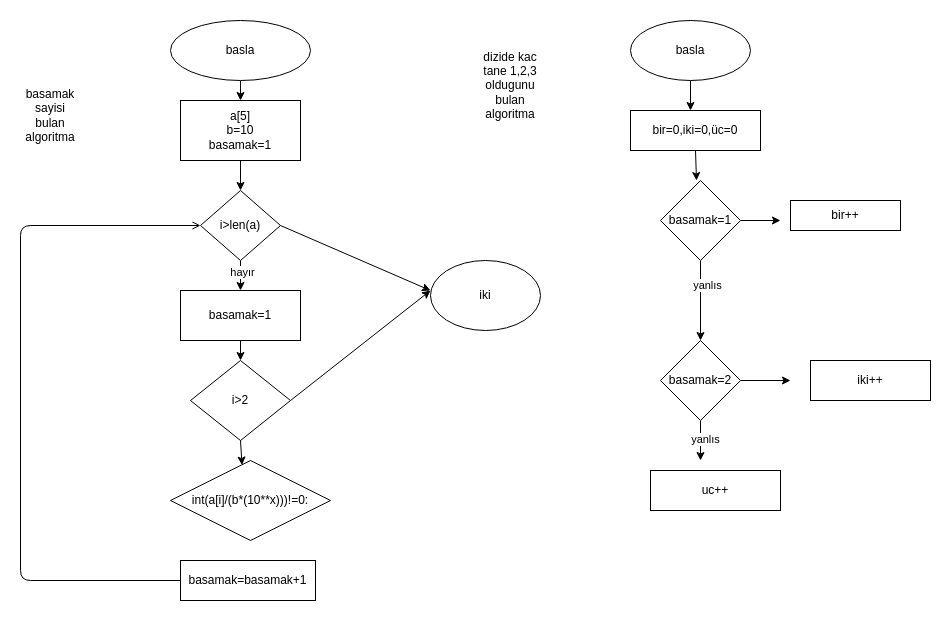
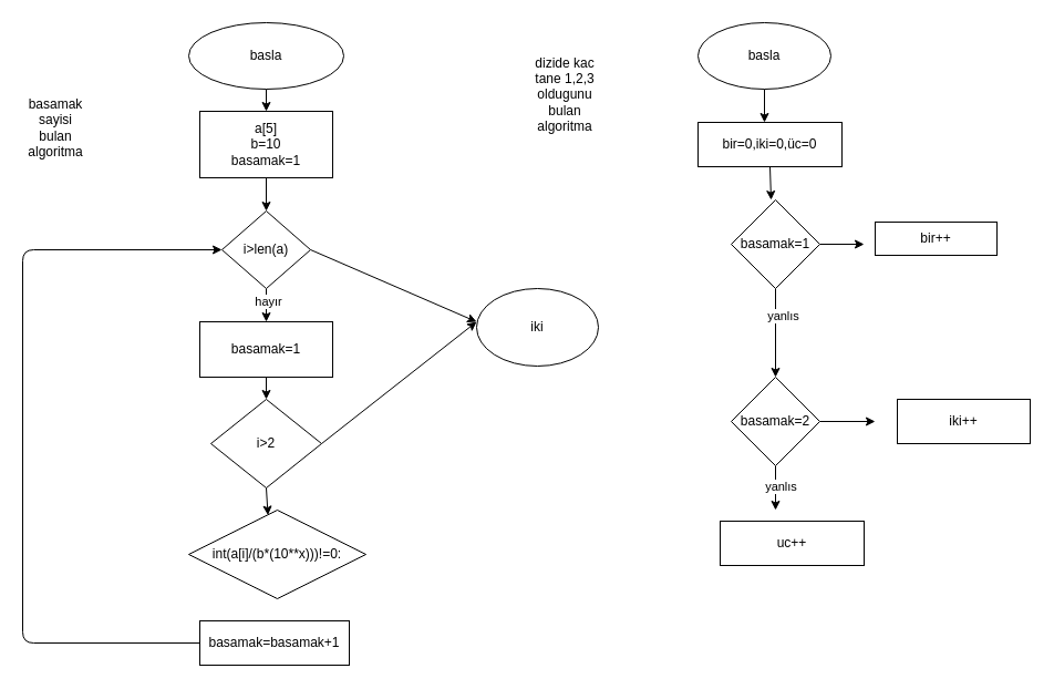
  <mxCell id="0" />
  <mxCell id="1" parent="0" />
  <mxCell id="2" style="edgeStyle=none;html=1;exitX=0.5;exitY=1;exitDx=0;exitDy=0;entryX=0.5;entryY=0;entryDx=0;entryDy=0;" parent="1" source="3" target="5" edge="1"><mxGeometry relative="1" as="geometry" /></mxCell>
  <mxCell id="3" value="basla" style="ellipse;whiteSpace=wrap;html=1;" parent="1" vertex="1"><mxGeometry x="170" y="20" width="140" height="60" as="geometry" /></mxCell>
  <mxCell id="4" style="edgeStyle=none;html=1;exitX=0.5;exitY=1;exitDx=0;exitDy=0;entryX=0.5;entryY=0;entryDx=0;entryDy=0;" parent="1" source="5" target="9" edge="1"><mxGeometry relative="1" as="geometry" /></mxCell>
  <mxCell id="5" value="a[5]&lt;div&gt;&lt;div&gt;b=10&lt;/div&gt;&lt;div&gt;basamak=1&lt;/div&gt;&lt;/div&gt;" style="rounded=0;whiteSpace=wrap;html=1;" parent="1" vertex="1"><mxGeometry x="180" y="100" width="120" height="60" as="geometry" /></mxCell>
  <mxCell id="6" style="edgeStyle=none;html=1;exitX=0.5;exitY=1;exitDx=0;exitDy=0;entryX=0.5;entryY=0;entryDx=0;entryDy=0;" parent="1" source="9" target="11" edge="1"><mxGeometry relative="1" as="geometry" /></mxCell>
  <mxCell id="7" value="hayır" style="edgeLabel;html=1;align=center;verticalAlign=middle;resizable=0;points=[];" parent="6" vertex="1" connectable="0"><mxGeometry x="-0.29" y="1" relative="1" as="geometry"><mxPoint as="offset" /></mxGeometry></mxCell>
  <mxCell id="8" style="edgeStyle=none;html=1;exitX=1;exitY=0.5;exitDx=0;exitDy=0;" parent="1" source="9" edge="1"><mxGeometry relative="1" as="geometry"><mxPoint x="430" y="290" as="targetPoint" /></mxGeometry></mxCell>
  <mxCell id="9" value="i&amp;gt;len(a)" style="rhombus;whiteSpace=wrap;html=1;" parent="1" vertex="1"><mxGeometry x="200" y="190" width="80" height="70" as="geometry" /></mxCell>
  <mxCell id="10" style="edgeStyle=none;html=1;exitX=0.5;exitY=1;exitDx=0;exitDy=0;" parent="1" source="11" target="13" edge="1"><mxGeometry relative="1" as="geometry" /></mxCell>
  <mxCell id="11" value="basamak=1" style="rounded=0;whiteSpace=wrap;html=1;" parent="1" vertex="1"><mxGeometry x="180" y="290" width="120" height="50" as="geometry" /></mxCell>
  <mxCell id="12" style="edgeStyle=none;html=1;exitX=1;exitY=0.5;exitDx=0;exitDy=0;" parent="1" source="13" edge="1"><mxGeometry relative="1" as="geometry"><mxPoint x="430" y="290" as="targetPoint" /></mxGeometry></mxCell>
  <mxCell id="13" value="i&amp;gt;2" style="rhombus;whiteSpace=wrap;html=1;" parent="1" vertex="1"><mxGeometry x="190" y="360" width="100" height="80" as="geometry" /></mxCell>
  <mxCell id="14" value="int(a[i]/(b*(10**x)))!=0:" style="rhombus;whiteSpace=wrap;html=1;" parent="1" vertex="1"><mxGeometry x="170" y="460" width="160" height="80" as="geometry" /></mxCell>
  <mxCell id="15" value="basamak=basamak+1" style="rounded=0;whiteSpace=wrap;html=1;" parent="1" vertex="1"><mxGeometry x="180" y="560" width="135" height="40" as="geometry" /></mxCell>
  <mxCell id="16" style="edgeStyle=none;html=1;exitX=0.5;exitY=1;exitDx=0;exitDy=0;entryX=0.447;entryY=0.057;entryDx=0;entryDy=0;entryPerimeter=0;" parent="1" source="13" target="14" edge="1"><mxGeometry relative="1" as="geometry" /></mxCell>
  <mxCell id="17" value="iki" style="ellipse;whiteSpace=wrap;html=1;" parent="1" vertex="1"><mxGeometry x="430" y="260" width="110" height="70" as="geometry" /></mxCell>
- <mxCell id="18" style="edgeStyle=none;html=1;exitX=0;exitY=0.5;exitDx=0;exitDy=0;entryX=0;entryY=0.5;entryDx=0;entryDy=0;endArrow=open;" parent="1" source="15" edge="1" target="9"><mxGeometry relative="1" as="geometry"><mxPoint x="25.04" y="270" as="targetPoint" /><Array as="points"><mxPoint y="580" x="20" /><mxPoint y="225" x="20" /></Array></mxGeometry></mxCell>
+ <mxCell id="18" style="edgeStyle=none;html=1;exitX=0;exitY=0.5;exitDx=0;exitDy=0;entryX=0;entryY=0.5;entryDx=0;entryDy=0;" parent="1" source="15" edge="1" target="9"><mxGeometry relative="1" as="geometry"><mxPoint x="25.04" y="270" as="targetPoint" /><Array as="points"><mxPoint y="580" x="20" /><mxPoint y="225" x="20" /></Array></mxGeometry></mxCell>
  <mxCell id="19" value="basamak sayisi bulan algoritma" style="text;html=1;align=center;verticalAlign=middle;whiteSpace=wrap;rounded=0;" parent="1" vertex="1"><mxGeometry y="100" width="60" height="30" as="geometry" x="20" /></mxCell>
  <mxCell id="20" style="edgeStyle=none;html=1;exitX=0.5;exitY=1;exitDx=0;exitDy=0;" parent="1" source="21" edge="1"><mxGeometry relative="1" as="geometry"><mxPoint x="690" y="110" as="targetPoint" /></mxGeometry></mxCell>
  <mxCell id="21" value="basla" style="ellipse;whiteSpace=wrap;html=1;" parent="1" vertex="1"><mxGeometry x="630" y="20" width="120" height="60" as="geometry" /></mxCell>
  <mxCell id="22" style="edgeStyle=none;html=1;exitX=1;exitY=0.5;exitDx=0;exitDy=0;" parent="1" source="25" edge="1"><mxGeometry relative="1" as="geometry"><mxPoint x="780" y="220" as="targetPoint" /></mxGeometry></mxCell>
  <mxCell id="23" style="edgeStyle=none;html=1;exitX=0.5;exitY=1;exitDx=0;exitDy=0;entryX=0.5;entryY=0;entryDx=0;entryDy=0;" parent="1" source="25" target="29" edge="1"><mxGeometry relative="1" as="geometry" /></mxCell>
  <mxCell id="24" value="yanlıs" style="edgeLabel;html=1;align=center;verticalAlign=middle;resizable=0;points=[];" parent="23" vertex="1" connectable="0"><mxGeometry x="-0.4" y="6" relative="1" as="geometry"><mxPoint as="offset" /></mxGeometry></mxCell>
  <mxCell id="25" value="basamak=1" style="rhombus;whiteSpace=wrap;html=1;" parent="1" vertex="1"><mxGeometry x="660" y="180" width="80" height="80" as="geometry" /></mxCell>
  <mxCell id="26" style="edgeStyle=none;html=1;exitX=1;exitY=0.5;exitDx=0;exitDy=0;" parent="1" source="29" edge="1"><mxGeometry relative="1" as="geometry"><mxPoint x="790" y="380" as="targetPoint" /></mxGeometry></mxCell>
  <mxCell id="27" style="edgeStyle=none;html=1;exitX=0.5;exitY=1;exitDx=0;exitDy=0;" parent="1" source="29" edge="1"><mxGeometry relative="1" as="geometry"><mxPoint x="700" y="460" as="targetPoint" /></mxGeometry></mxCell>
  <mxCell id="28" value="yanlıs" style="edgeLabel;html=1;align=center;verticalAlign=middle;resizable=0;points=[];" parent="27" vertex="1" connectable="0"><mxGeometry x="-0.1" y="4" relative="1" as="geometry"><mxPoint as="offset" /></mxGeometry></mxCell>
  <mxCell id="29" value="basamak=2" style="rhombus;whiteSpace=wrap;html=1;" parent="1" vertex="1"><mxGeometry x="660" y="340" width="80" height="80" as="geometry" /></mxCell>
  <mxCell id="30" style="edgeStyle=none;html=1;exitX=0.5;exitY=1;exitDx=0;exitDy=0;" parent="1" source="31" edge="1"><mxGeometry relative="1" as="geometry"><mxPoint x="696" y="180" as="targetPoint" /></mxGeometry></mxCell>
  <mxCell id="31" value="bir=0,iki=0,üc=0" style="rounded=0;whiteSpace=wrap;html=1;" parent="1" vertex="1"><mxGeometry x="630" y="110" width="130" height="40" as="geometry" /></mxCell>
  <mxCell id="32" value="bir++" style="rounded=0;whiteSpace=wrap;html=1;" parent="1" vertex="1"><mxGeometry x="790" y="200" width="110" height="30" as="geometry" /></mxCell>
  <mxCell id="33" value="iki++" style="rounded=0;whiteSpace=wrap;html=1;" parent="1" vertex="1"><mxGeometry x="810" y="360" width="120" height="40" as="geometry" /></mxCell>
  <mxCell id="34" value="uc++" style="rounded=0;whiteSpace=wrap;html=1;" parent="1" vertex="1"><mxGeometry x="650" y="470" width="130" height="40" as="geometry" /></mxCell>
  <mxCell id="35" value="dizide kac tane 1,2,3 oldugunu bulan algoritma" style="text;html=1;align=center;verticalAlign=middle;whiteSpace=wrap;rounded=0;" vertex="1" parent="1"><mxGeometry x="480" y="70" width="60" height="30" as="geometry" /></mxCell>
